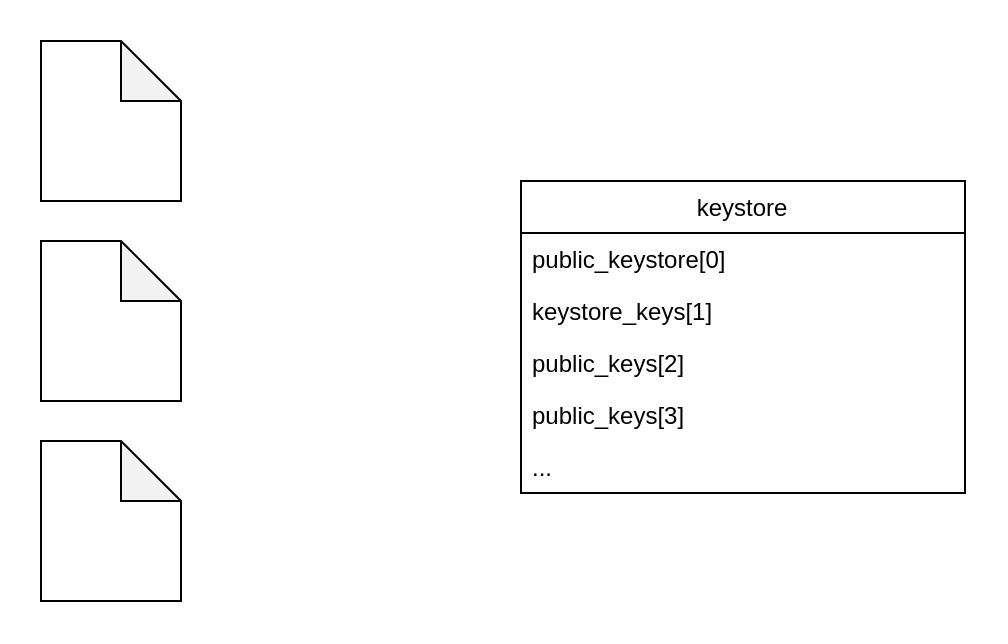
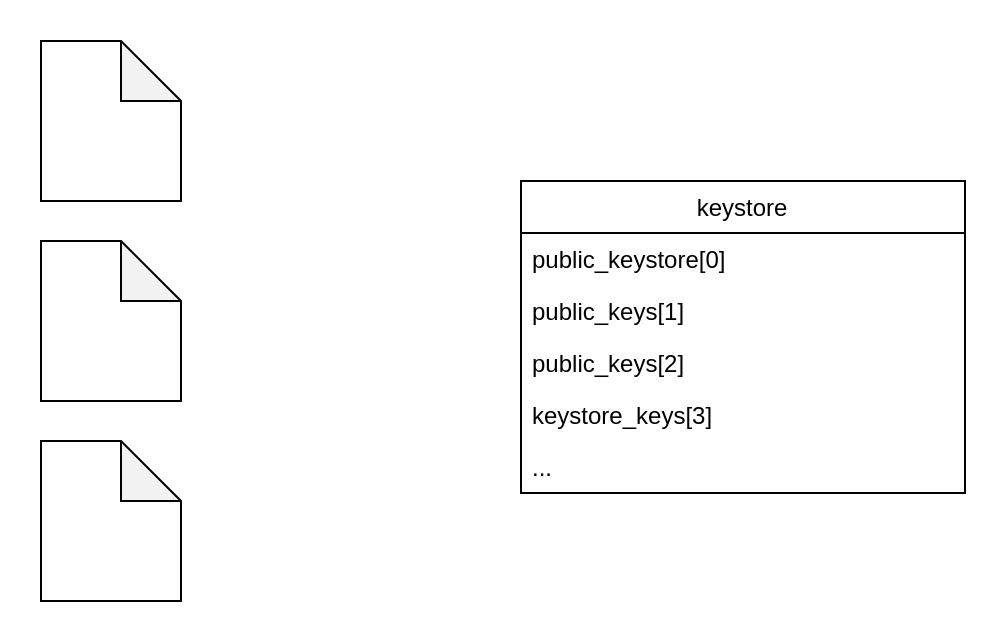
  <mxCell id="0" />
  <mxCell id="1" parent="0" />
  <mxCell id="2" value="keystore" style="swimlane;fontStyle=0;childLayout=stackLayout;horizontal=1;startSize=26;fillColor=none;horizontalStack=0;resizeParent=1;resizeParentMax=0;resizeLast=0;collapsible=1;marginBottom=0;" vertex="1" parent="1"><mxGeometry x="260" y="90" width="222" height="156" as="geometry" /></mxCell>
  <mxCell id="3" value="public_keystore[0]" style="text;strokeColor=none;fillColor=none;align=left;verticalAlign=top;spacingLeft=4;spacingRight=4;overflow=hidden;rotatable=0;points=[[0,0.5],[1,0.5]];portConstraint=eastwest;" vertex="1" parent="2"><mxGeometry y="26" width="222" height="26" as="geometry" /></mxCell>
- <mxCell id="4" value="keystore_keys[1]" style="text;strokeColor=none;fillColor=none;align=left;verticalAlign=top;spacingLeft=4;spacingRight=4;overflow=hidden;rotatable=0;points=[[0,0.5],[1,0.5]];portConstraint=eastwest;" vertex="1" parent="2"><mxGeometry y="52" width="222" height="26" as="geometry" /></mxCell>
+ <mxCell id="4" value="public_keys[1]" style="text;strokeColor=none;fillColor=none;align=left;verticalAlign=top;spacingLeft=4;spacingRight=4;overflow=hidden;rotatable=0;points=[[0,0.5],[1,0.5]];portConstraint=eastwest;" vertex="1" parent="2"><mxGeometry y="52" width="222" height="26" as="geometry" /></mxCell>
  <mxCell id="5" value="public_keys[2]&#10;" style="text;strokeColor=none;fillColor=none;align=left;verticalAlign=top;spacingLeft=4;spacingRight=4;overflow=hidden;rotatable=0;points=[[0,0.5],[1,0.5]];portConstraint=eastwest;" vertex="1" parent="2"><mxGeometry y="78" width="222" height="26" as="geometry" /></mxCell>
- <mxCell id="6" value="public_keys[3]&#10;" style="text;strokeColor=none;fillColor=none;align=left;verticalAlign=top;spacingLeft=4;spacingRight=4;overflow=hidden;rotatable=0;points=[[0,0.5],[1,0.5]];portConstraint=eastwest;" vertex="1" parent="2"><mxGeometry y="104" width="222" height="26" as="geometry" /></mxCell>
+ <mxCell id="6" value="keystore_keys[3]&#10;" style="text;strokeColor=none;fillColor=none;align=left;verticalAlign=top;spacingLeft=4;spacingRight=4;overflow=hidden;rotatable=0;points=[[0,0.5],[1,0.5]];portConstraint=eastwest;" vertex="1" parent="2"><mxGeometry y="104" width="222" height="26" as="geometry" /></mxCell>
  <mxCell id="7" value="..." style="text;strokeColor=none;fillColor=none;align=left;verticalAlign=top;spacingLeft=4;spacingRight=4;overflow=hidden;rotatable=0;points=[[0,0.5],[1,0.5]];portConstraint=eastwest;" vertex="1" parent="2"><mxGeometry y="130" width="222" height="26" as="geometry" /></mxCell>
  <mxCell id="8" value="" style="shape=note;whiteSpace=wrap;html=1;backgroundOutline=1;darkOpacity=0.05;" vertex="1" parent="1"><mxGeometry x="20" y="20" width="70" height="80" as="geometry" /></mxCell>
  <mxCell id="9" value="" style="shape=note;whiteSpace=wrap;html=1;backgroundOutline=1;darkOpacity=0.05;" vertex="1" parent="1"><mxGeometry x="20" y="120" width="70" height="80" as="geometry" /></mxCell>
  <mxCell id="10" value="" style="shape=note;whiteSpace=wrap;html=1;backgroundOutline=1;darkOpacity=0.05;" vertex="1" parent="1"><mxGeometry x="20" y="220" width="70" height="80" as="geometry" /></mxCell>
